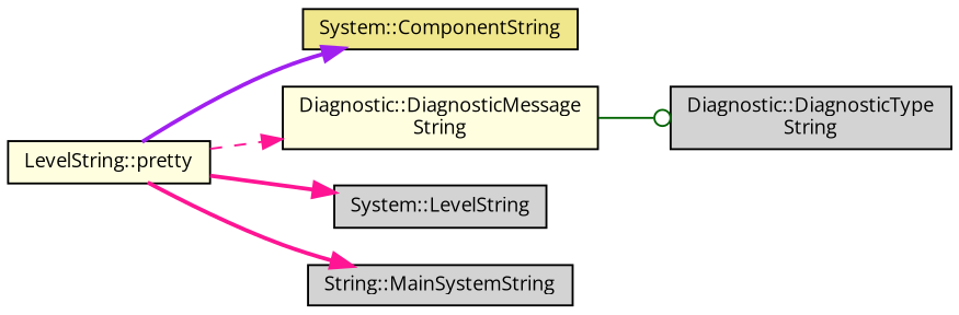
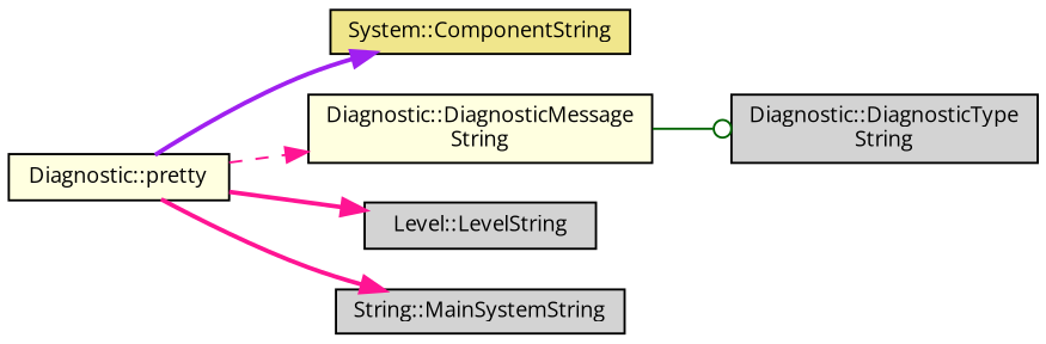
  digraph {
    fontname="Open Sans"
    rankdir=LR
    node [color=black fillcolor=lightgrey fontname="Open Sans" fontsize=10 shape=record style=filled]
    edge [arrowhead=normal color=deeppink fontname="Open Sans" fontsize=10 labelfontname=Helvetica labelfontsize=10 style=bold]
-   n1 [fillcolor=lightyellow fontcolor=black height=0.2 label="LevelString::pretty" width=0.4]
+   n1 [fillcolor=lightyellow fontcolor=black height=0.2 label="Diagnostic::pretty" width=0.4]
    n2 [fillcolor=khaki height=0.2 label="System::ComponentString" width=0.4]
    n3 [fillcolor=lightyellow height=0.2 label="Diagnostic::DiagnosticMessage\lString" width=0.4]
-   n4 [height=0.2 label="System::LevelString" width=0.4]
+   n4 [height=0.2 label="Level::LevelString" width=0.4]
    n5 [height=0.2 label="String::MainSystemString" width=0.4]
    n6 [height=0.2 label="Diagnostic::DiagnosticType\lString" width=0.4]
    n1 -> n2 [color=purple]
    n1 -> n3 [style=dashed]
    n1 -> n4
    n1 -> n5
    n3 -> n6 [arrowhead=odot color=darkgreen style=solid]
  }
